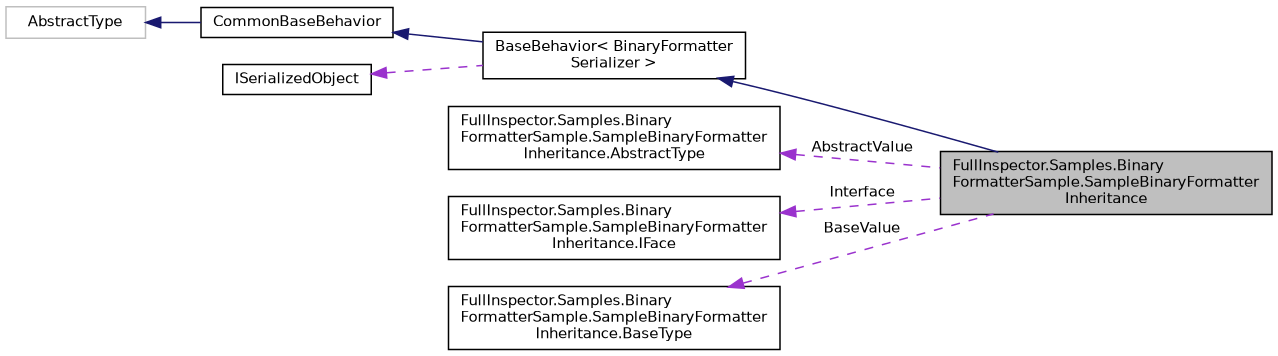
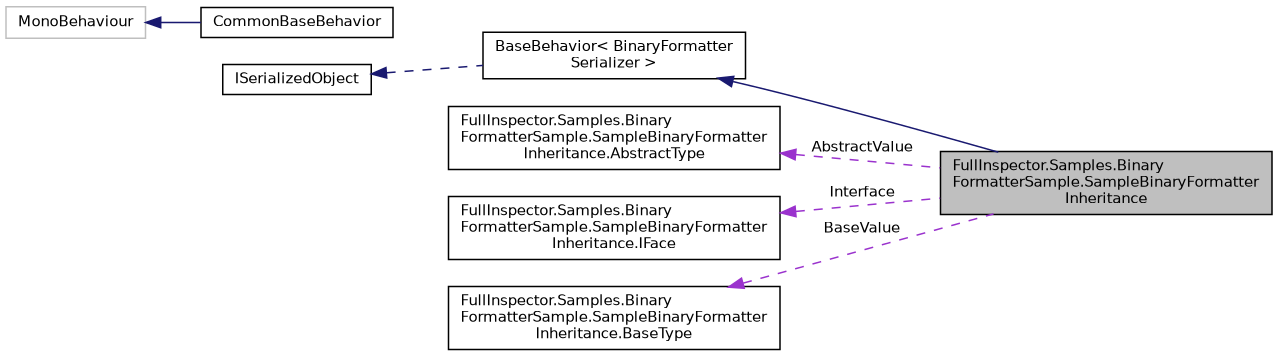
  digraph {
    rankdir=LR
    node [color=black fillcolor=white fontname=Helvetica fontsize=10 shape=record style=filled]
    edge [color=midnightblue dir=back fontname=Helvetica fontsize=10 labelfontname=Helvetica labelfontsize=10 style=dashed]
    n1 [fillcolor=grey75 fontcolor=black height=0.2 label="FullInspector.Samples.Binary\lFormatterSample.SampleBinaryFormatter\lInheritance" width=0.4]
    n2 [height=0.2 label="BaseBehavior\< BinaryFormatter\lSerializer \>" width=0.4]
    n3 [height=0.2 label=CommonBaseBehavior width=0.4]
-   n4 [color=grey75 height=0.2 label=AbstractType width=0.4]
+   n4 [color=grey75 height=0.2 label=MonoBehaviour width=0.4]
    n5 [height=0.2 label=ISerializedObject width=0.4]
    n6 [height=0.2 label="FullInspector.Samples.Binary\lFormatterSample.SampleBinaryFormatter\lInheritance.AbstractType" width=0.4]
    n7 [height=0.2 label="FullInspector.Samples.Binary\lFormatterSample.SampleBinaryFormatter\lInheritance.IFace" width=0.4]
    n8 [height=0.2 label="FullInspector.Samples.Binary\lFormatterSample.SampleBinaryFormatter\lInheritance.BaseType" width=0.4]
    n2 -> n1 [style=solid]
-   n3 -> n2 [style=solid]
    n4 -> n3 [style=solid]
-   n5 -> n2 [color=darkorchid3]
+   n5 -> n2
    n6 -> n1 [color=darkorchid3 label=" AbstractValue"]
    n7 -> n1 [color=darkorchid3 label=" Interface"]
    n8 -> n1 [color=darkorchid3 label=" BaseValue"]
  }
